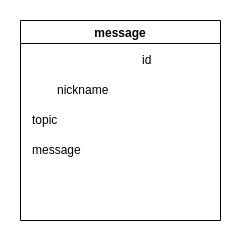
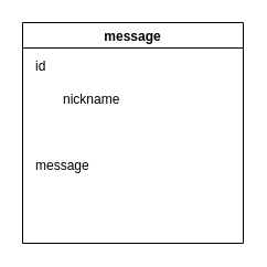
  <mxCell id="0" />
  <mxCell id="1" parent="0" />
  <mxCell id="2" value="message" style="swimlane;" vertex="1" parent="1"><mxGeometry x="20" y="20" width="200" height="200" as="geometry" /></mxCell>
- <mxCell id="3" value="id" style="text;html=1;align=left;verticalAlign=middle;resizable=0;points=[];autosize=1;strokeColor=none;fillColor=none;" vertex="1" parent="2"><mxGeometry x="120" y="30" width="20" height="20" as="geometry" /></mxCell>
+ <mxCell id="3" value="id" style="text;html=1;align=left;verticalAlign=middle;resizable=0;points=[];autosize=1;strokeColor=none;fillColor=none;" vertex="1" parent="2"><mxGeometry x="10" y="30" width="20" height="20" as="geometry" /></mxCell>
  <mxCell id="4" value="nickname" style="text;html=1;align=left;verticalAlign=middle;resizable=0;points=[];autosize=1;strokeColor=none;fillColor=none;" vertex="1" parent="2"><mxGeometry x="35" y="60" width="70" height="20" as="geometry" /></mxCell>
- <mxCell id="5" value="topic" style="text;html=1;align=left;verticalAlign=middle;resizable=0;points=[];autosize=1;strokeColor=none;fillColor=none;" vertex="1" parent="2"><mxGeometry x="10" y="90" width="40" height="20" as="geometry" /></mxCell>
  <mxCell id="6" value="&lt;div style=&quot;&quot;&gt;&lt;span&gt;message&lt;/span&gt;&lt;/div&gt;" style="text;html=1;align=left;verticalAlign=middle;resizable=0;points=[];autosize=1;strokeColor=none;fillColor=none;" vertex="1" parent="2"><mxGeometry x="10" y="120" width="60" height="20" as="geometry" /></mxCell>
